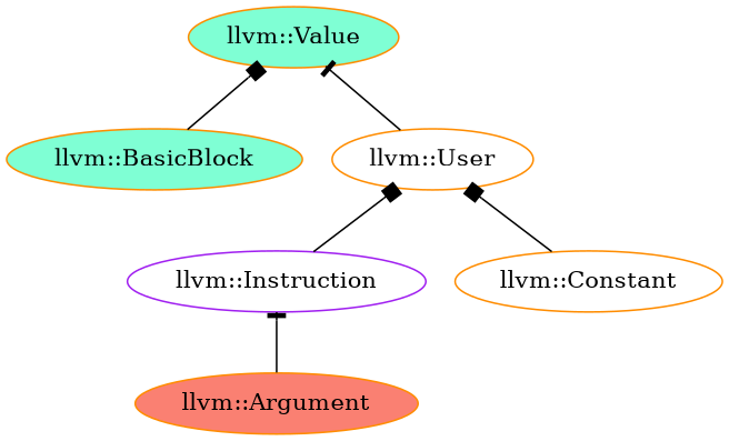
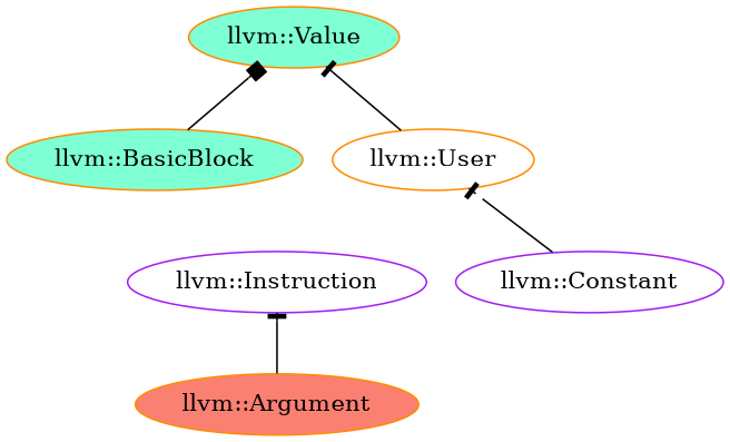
  digraph {
    rankdir=BT
    node [color=darkorange fillcolor=white style=filled]
    edge [arrowhead=box]
    "llvm::BasicBlock" [fillcolor=aquamarine]
    "llvm::Value" [fillcolor=aquamarine]
    "llvm::User"
    "llvm::Argument" [fillcolor=salmon]
    "llvm::Instruction" [color=purple]
-   "llvm::Constant"
+   "llvm::Constant" [color=purple]
    "llvm::BasicBlock" -> "llvm::Value"
    "llvm::User" -> "llvm::Value" [arrowhead=tee]
    "llvm::Argument" -> "llvm::Instruction" [arrowhead=tee]
-   "llvm::Instruction" -> "llvm::User"
-   "llvm::Constant" -> "llvm::User"
+   "llvm::Constant" -> "llvm::User" [arrowhead=tee]
  }
